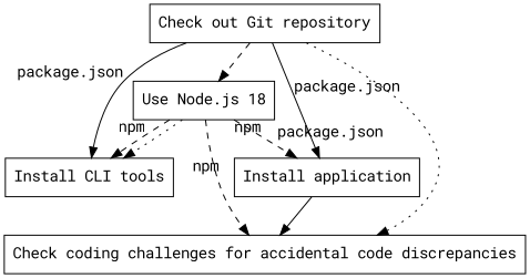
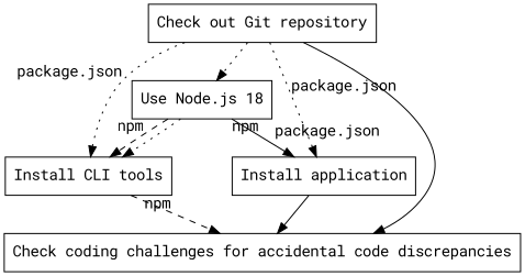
  digraph {
    fontname="Roboto Mono"
    node [fontname="Roboto Mono" shape=rect]
    edge [fontname="Roboto Mono"]
    n1 [label="Use Node.js 18"]
    "Check out Git repository"
    "Install CLI tools"
    "Install application"
    "Check coding challenges for accidental code discrepancies"
    n1 -> "Install CLI tools" [style=dashed xlabel=npm]
    n1 -> "Install CLI tools" [style=dotted]
-   n1 -> "Install application" [style=dashed xlabel=npm]
-   n1 -> "Check coding challenges for accidental code discrepancies" [style=dashed xlabel=npm]
-   "Check out Git repository" -> n1 [style=dashed]
-   "Check out Git repository" -> "Install CLI tools" [decorate=false xlabel="package.json"]
-   "Check out Git repository" -> "Install application" [decorate=false xlabel="package.json"]
-   "Check out Git repository" -> "Check coding challenges for accidental code discrepancies" [decorate=false xlabel="package.json" style=dotted]
+   n1 -> "Install application" [style=solid xlabel=npm]
+   "Install CLI tools" -> "Check coding challenges for accidental code discrepancies" [style=dashed xlabel=npm]
+   "Check out Git repository" -> n1 [style=dotted]
+   "Check out Git repository" -> "Install CLI tools" [decorate=false xlabel="package.json" style=dotted]
+   "Check out Git repository" -> "Install application" [decorate=false xlabel="package.json" style=dotted]
+   "Check out Git repository" -> "Check coding challenges for accidental code discrepancies" [decorate=false xlabel="package.json"]
    "Install application" -> "Check coding challenges for accidental code discrepancies" [style=solid]
  }
